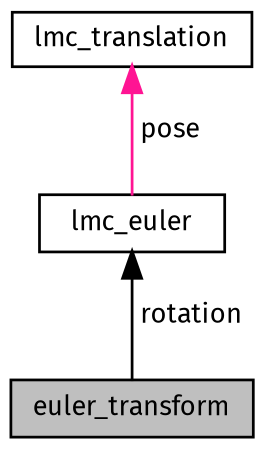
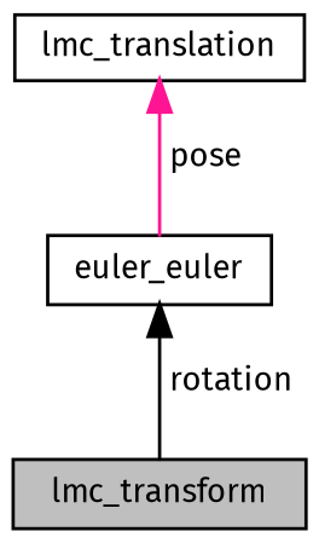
  digraph {
    fontname="Fira Sans"
    node [color=black fillcolor=white fontname="Fira Sans" fontsize=10 shape=record style=filled]
    edge [dir=back fontname="Fira Sans" fontsize=10 labelfontname=Helvetica labelfontsize=10 style=solid]
-   n1 [fillcolor=grey75 fontcolor=black height=0.2 label=euler_transform width=0.4]
+   n1 [fillcolor=grey75 fontcolor=black height=0.2 label=lmc_transform width=0.4]
    n2 [height=0.2 label=lmc_translation width=0.4]
-   n3 [height=0.2 label=lmc_euler width=0.4]
+   n3 [height=0.2 label=euler_euler width=0.4]
    n2 -> n3 [color=deeppink label=" pose"]
    n3 -> n1 [color=black label=" rotation"]
  }
